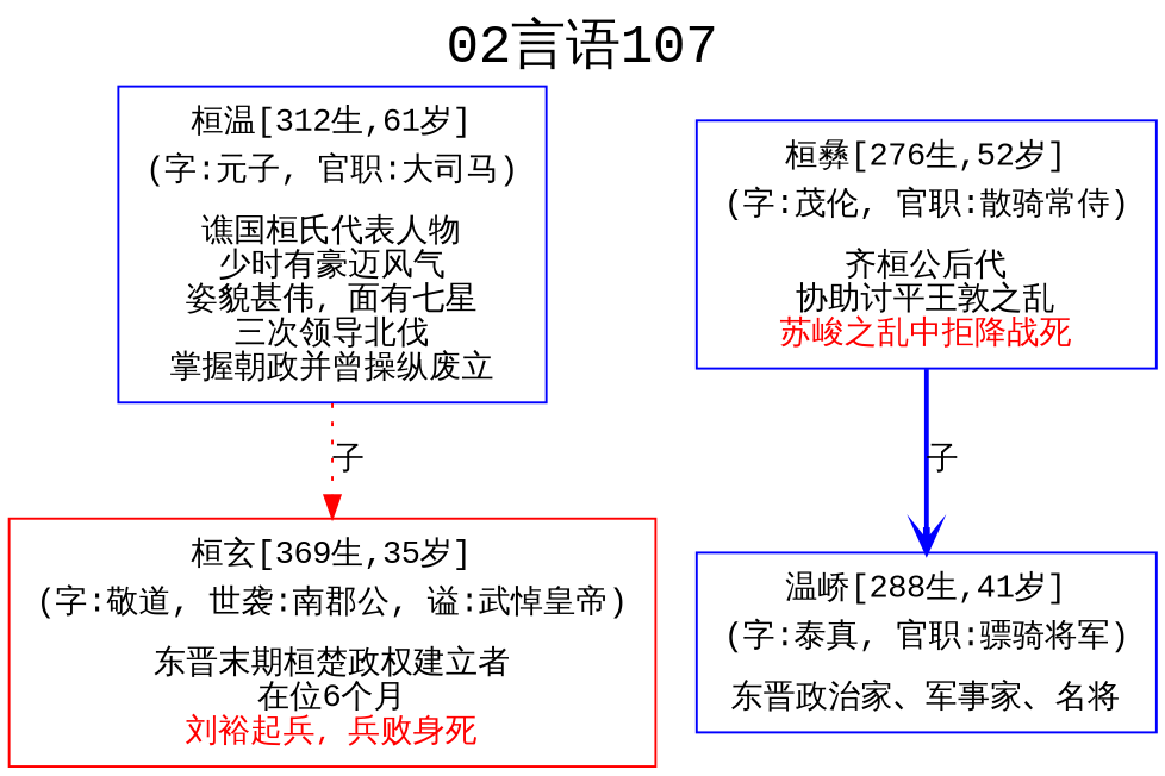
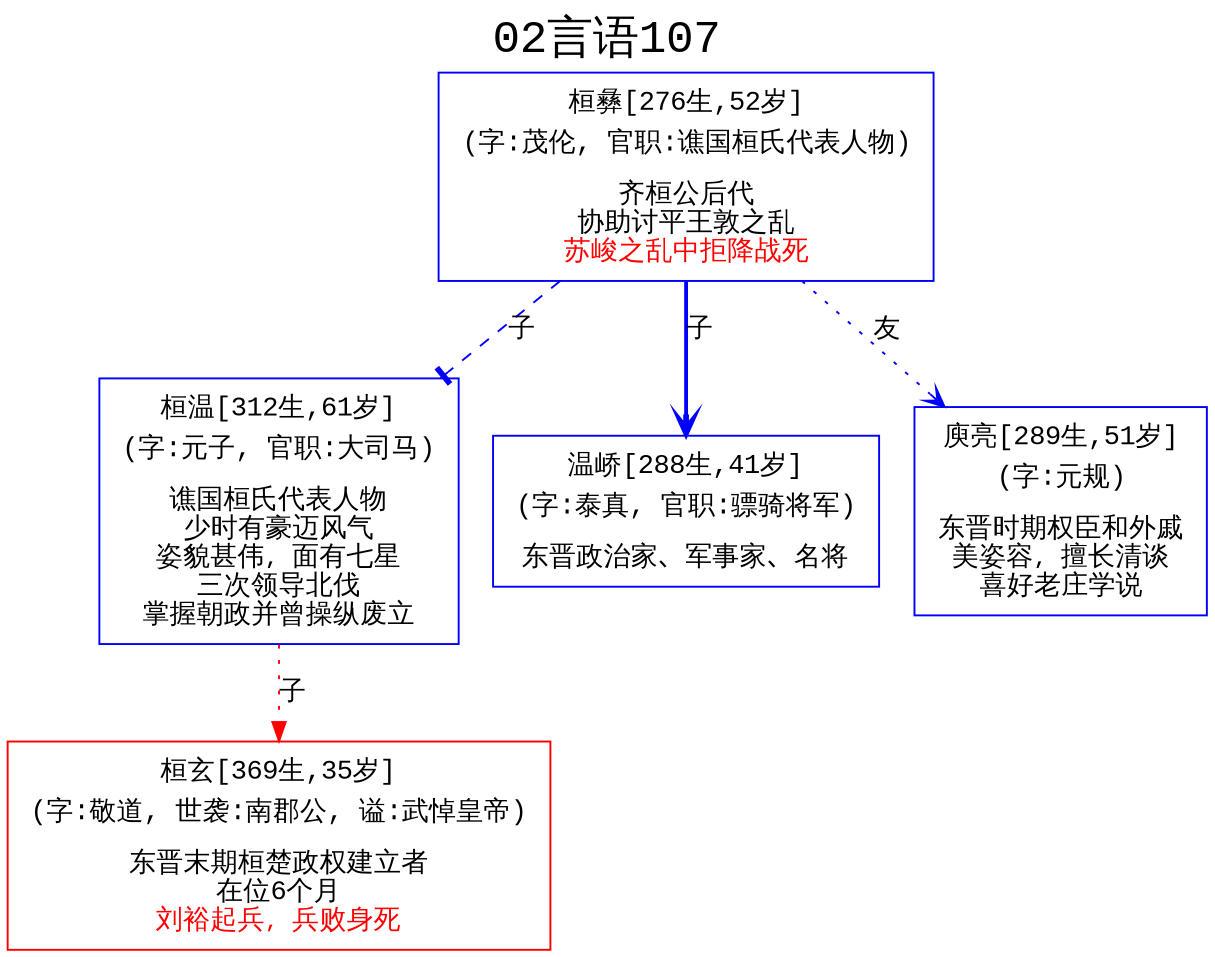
  digraph {
    color=lightgrey
    fontname="Liberation Mono"
    fontsize=24
    label="02言语107"
    labelloc=t
    rankdir=TB
    ranksep=0.5
    style=filled
    node [color=blue fontname="Liberation Mono" shape=box]
    edge [arrowhead=vee color=blue fontname="Liberation Mono" style=dotted]
    n1 [label=<<table border="0" cellborder="0"><tr><td>桓温[312生,61岁]</td></tr><tr><td>(字:元子, 官职:大司马)</td></tr><tr><td></td></tr><tr><td>谯国桓氏代表人物<br/>少时有豪迈风气<br/>姿貌甚伟，面有七星<br/>三次领导北伐<br/>掌握朝政并曾操纵废立<br/></td></tr></table>>]
    n2 [color=red label=<<table border="0" cellborder="0"><tr><td>桓玄[369生,35岁]</td></tr><tr><td>(字:敬道, 世袭:南郡公, 谥:武悼皇帝)</td></tr><tr><td></td></tr><tr><td>东晋末期桓楚政权建立者<br/>在位6个月<br/><font color = 'red'>刘裕起兵，兵败身死</font></td></tr></table>>]
-   n3 [label=<<table border="0" cellborder="0"><tr><td>桓彝[276生,52岁]</td></tr><tr><td>(字:茂伦, 官职:散骑常侍)</td></tr><tr><td></td></tr><tr><td>齐桓公后代<br/>协助讨平王敦之乱<br/><font color = 'red'>苏峻之乱中拒降战死</font></td></tr></table>>]
+   n3 [label=<<table border="0" cellborder="0"><tr><td>桓彝[276生,52岁]</td></tr><tr><td>(字:茂伦, 官职:谯国桓氏代表人物)</td></tr><tr><td></td></tr><tr><td>齐桓公后代<br/>协助讨平王敦之乱<br/><font color = 'red'>苏峻之乱中拒降战死</font></td></tr></table>>]
    n4 [label=<<table border="0" cellborder="0"><tr><td>温峤[288生,41岁]</td></tr><tr><td>(字:泰真, 官职:骠骑将军)</td></tr><tr><td></td></tr><tr><td>东晋政治家、军事家、名将<br/></td></tr></table>>]
+   n5 [label=<<table border="0" cellborder="0"><tr><td>庾亮[289生,51岁]</td></tr><tr><td>(字:元规)</td></tr><tr><td></td></tr><tr><td>东晋时期权臣和外戚<br/>美姿容，擅长清谈<br/>喜好老庄学说<br/></td></tr></table>>]
    n1 -> n2 [arrowhead=normal color=red label="子"]
+   n3 -> n1 [arrowhead=tee label="子" style=dashed]
    n3 -> n4 [label="子" style=bold]
+   n3 -> n5 [label="友"]
  }
